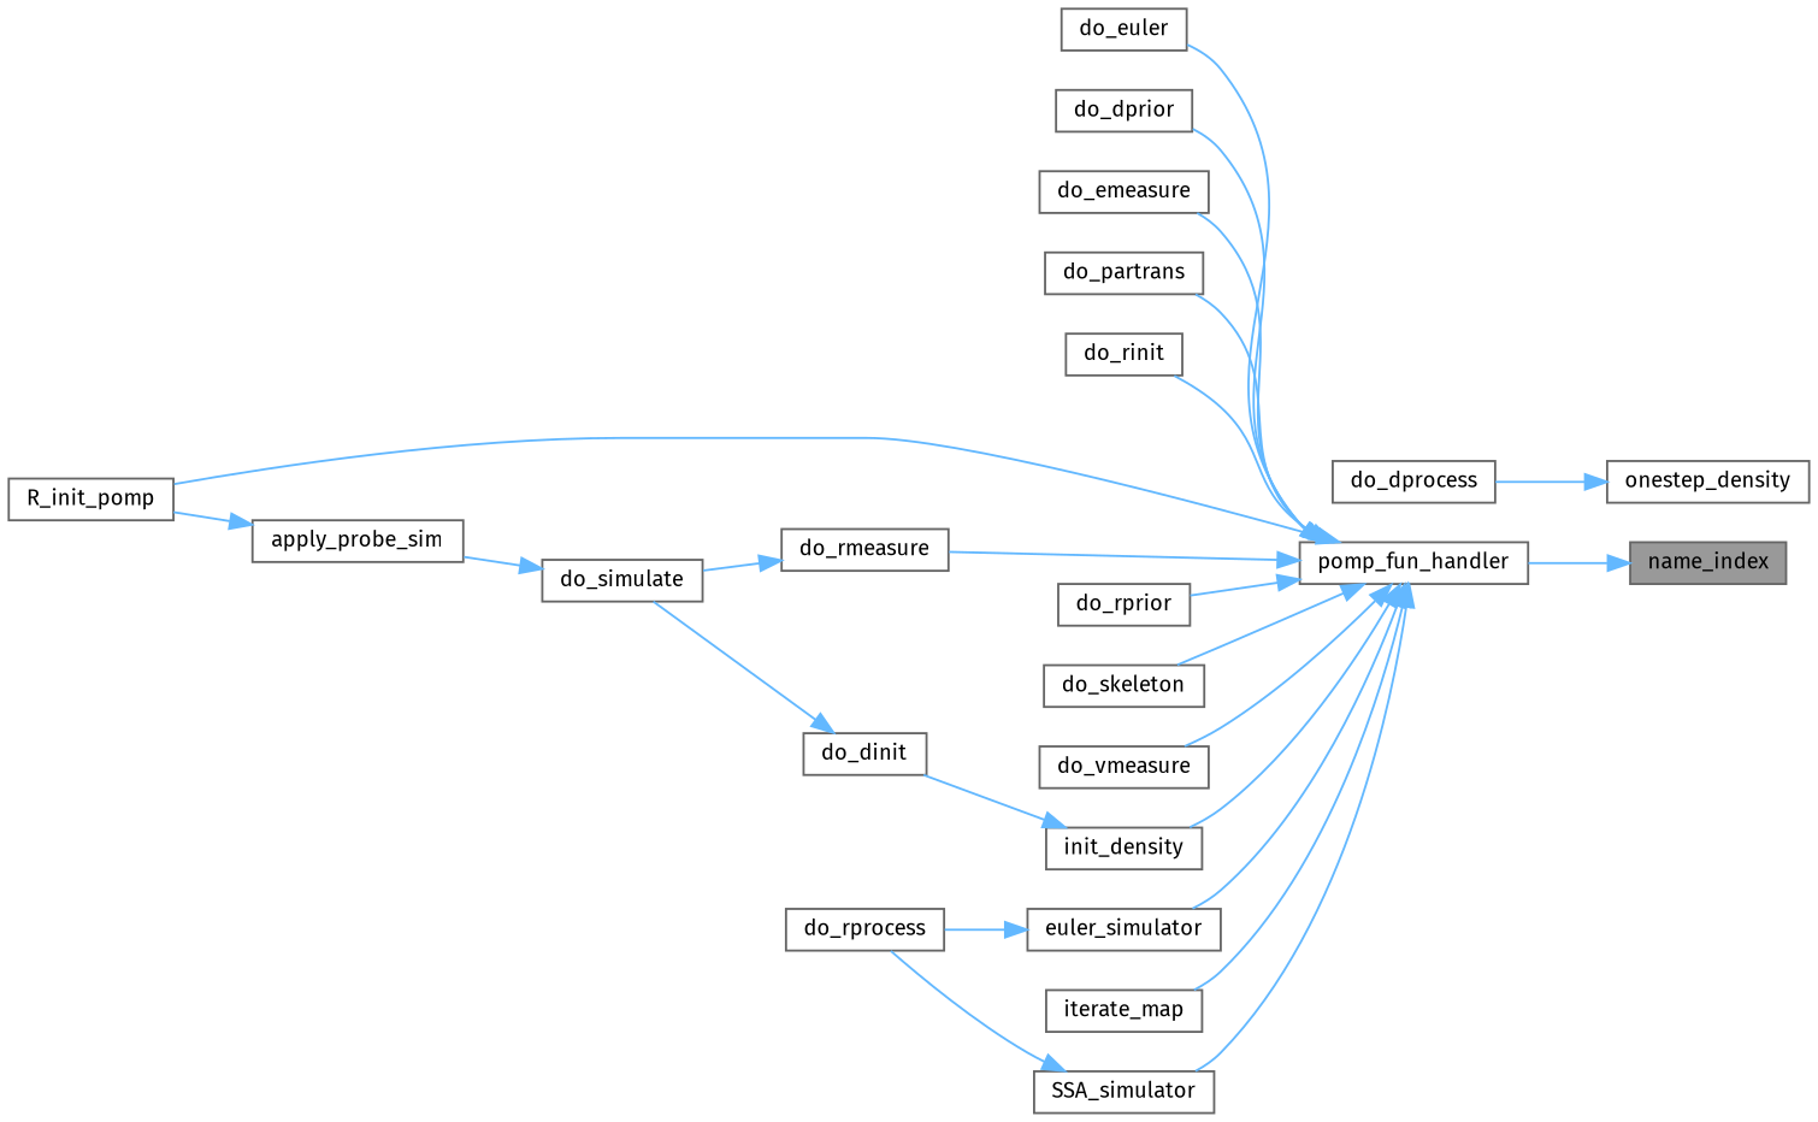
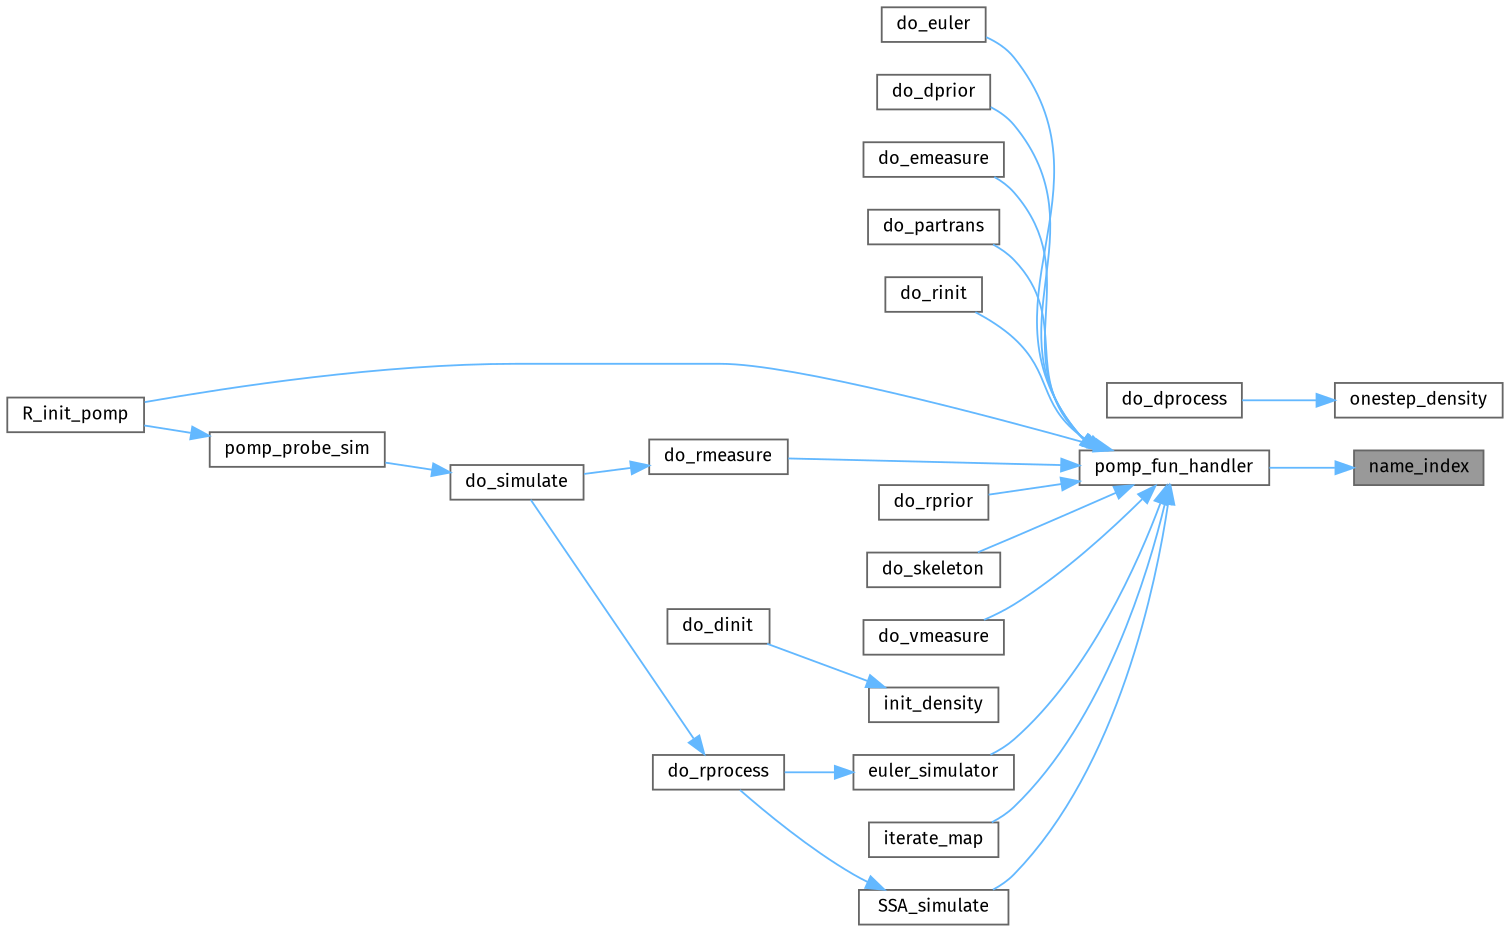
  digraph {
    fontname="Fira Sans"
    rankdir=RL
    node [color=grey40 fillcolor=white fontname="Fira Sans" fontsize=10 shape=box style=filled]
    edge [color=steelblue1 dir=back fontname="Fira Sans" fontsize=10 labelfontname=Helvetica labelfontsize=10 style=solid]
    n1 [color=gray40 fillcolor=grey60 fontcolor=black height=0.2 label=name_index width=0.4]
    n2 [height=0.2 label=pomp_fun_handler width=0.4]
    n3 [height=0.2 label=do_euler width=0.4]
    n4 [height=0.2 label=do_dprior width=0.4]
    n5 [height=0.2 label=do_emeasure width=0.4]
    n6 [height=0.2 label=do_partrans width=0.4]
    n7 [height=0.2 label=do_rinit width=0.4]
    n8 [height=0.2 label=R_init_pomp width=0.4]
    n9 [height=0.2 label=do_rmeasure width=0.4]
    n10 [height=0.2 label=do_rprior width=0.4]
    n11 [height=0.2 label=do_skeleton width=0.4]
    n12 [height=0.2 label=do_vmeasure width=0.4]
    n13 [height=0.2 label=euler_simulator width=0.4]
    n14 [height=0.2 label=init_density width=0.4]
    n15 [height=0.2 label=iterate_map width=0.4]
-   n16 [height=0.2 label=SSA_simulator width=0.4]
+   n16 [height=0.2 label=SSA_simulate width=0.4]
    n17 [height=0.2 label=do_simulate width=0.4]
    n18 [height=0.2 label=do_rprocess width=0.4]
    n19 [height=0.2 label=do_dinit width=0.4]
    n20 [height=0.2 label=onestep_density width=0.4]
    n21 [height=0.2 label=do_dprocess width=0.4]
-   n22 [height=0.2 label=apply_probe_sim width=0.4]
+   n22 [height=0.2 label=pomp_probe_sim width=0.4]
    n1 -> n2
    n2 -> n3
    n2 -> n4
    n2 -> n5
    n2 -> n6
    n2 -> n7
    n2 -> n8
    n2 -> n9
    n2 -> n10
    n2 -> n11
    n2 -> n12
    n2 -> n13
-   n2 -> n14
    n2 -> n15
    n2 -> n16
    n9 -> n17
    n13 -> n18
    n14 -> n19
    n16 -> n18
    n17 -> n22
-   n19 -> n17
+   n18 -> n17
    n20 -> n21
    n22 -> n8
  }
